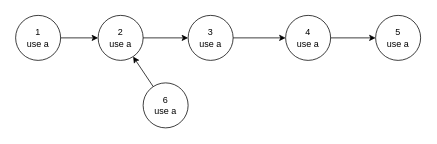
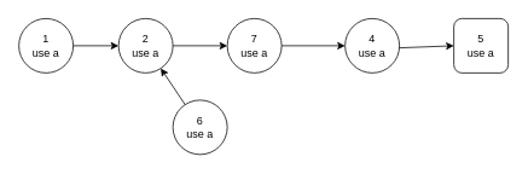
  <mxCell id="0" />
  <mxCell id="1" parent="0" />
  <mxCell id="2" value="2&lt;br&gt;use a" style="ellipse;whiteSpace=wrap;html=1;" parent="1" vertex="1"><mxGeometry x="130" y="20" width="60" height="60" as="geometry" /></mxCell>
- <mxCell id="3" value="5&lt;br&gt;use a" style="ellipse;whiteSpace=wrap;html=1;" parent="1" vertex="1"><mxGeometry x="500" y="20" width="60" height="60" as="geometry" /></mxCell>
+ <mxCell id="3" value="5&lt;br&gt;use a" style="whiteSpace=wrap;html=1;rounded=1;" parent="1" vertex="1"><mxGeometry x="500" y="20" width="60" height="60" as="geometry" /></mxCell>
  <mxCell id="4" value="" style="endArrow=classic;html=1;rounded=0;" parent="1" source="8" target="5" edge="1"><mxGeometry width="50" height="50" relative="1" as="geometry"><mxPoint x="130" y="360" as="sourcePoint" /><mxPoint x="180" y="310" as="targetPoint" /></mxGeometry></mxCell>
  <mxCell id="5" value="4&lt;br&gt;use a" style="ellipse;whiteSpace=wrap;html=1;" parent="1" vertex="1"><mxGeometry x="380" y="20" width="60" height="60" as="geometry" /></mxCell>
  <mxCell id="6" value="" style="endArrow=classic;html=1;rounded=0;" parent="1" source="5" target="3" edge="1"><mxGeometry width="50" height="50" relative="1" as="geometry"><mxPoint x="190" y="190" as="sourcePoint" /><mxPoint x="350" y="190" as="targetPoint" /></mxGeometry></mxCell>
  <mxCell id="7" value="" style="endArrow=classic;html=1;rounded=0;" parent="1" source="2" target="8" edge="1"><mxGeometry width="50" height="50" relative="1" as="geometry"><mxPoint x="220" y="80" as="sourcePoint" /><mxPoint x="380" y="80" as="targetPoint" /></mxGeometry></mxCell>
- <mxCell id="8" value="3&lt;br&gt;use a" style="ellipse;whiteSpace=wrap;html=1;" parent="1" vertex="1"><mxGeometry x="250" y="20" width="60" height="60" as="geometry" /></mxCell>
+ <mxCell id="8" value="7&lt;br&gt;use a" style="ellipse;whiteSpace=wrap;html=1;" parent="1" vertex="1"><mxGeometry x="250" y="20" width="60" height="60" as="geometry" /></mxCell>
  <mxCell id="9" value="6&lt;br&gt;use a" style="ellipse;whiteSpace=wrap;html=1;" vertex="1" parent="1"><mxGeometry x="190" y="110" width="60" height="60" as="geometry" /></mxCell>
  <mxCell id="10" value="" style="endArrow=classic;html=1;rounded=0;" edge="1" parent="1" source="9" target="2"><mxGeometry width="50" height="50" relative="1" as="geometry"><mxPoint x="330" y="70" as="sourcePoint" /><mxPoint x="400" y="70" as="targetPoint" /></mxGeometry></mxCell>
  <mxCell id="11" value="1&lt;br&gt;use a" style="ellipse;whiteSpace=wrap;html=1;" vertex="1" parent="1"><mxGeometry x="20" y="20" width="60" height="60" as="geometry" /></mxCell>
  <mxCell id="12" value="" style="endArrow=classic;html=1;rounded=0;" edge="1" parent="1" source="11" target="2"><mxGeometry width="50" height="50" relative="1" as="geometry"><mxPoint x="200" y="60" as="sourcePoint" /><mxPoint x="260" y="60" as="targetPoint" /></mxGeometry></mxCell>
